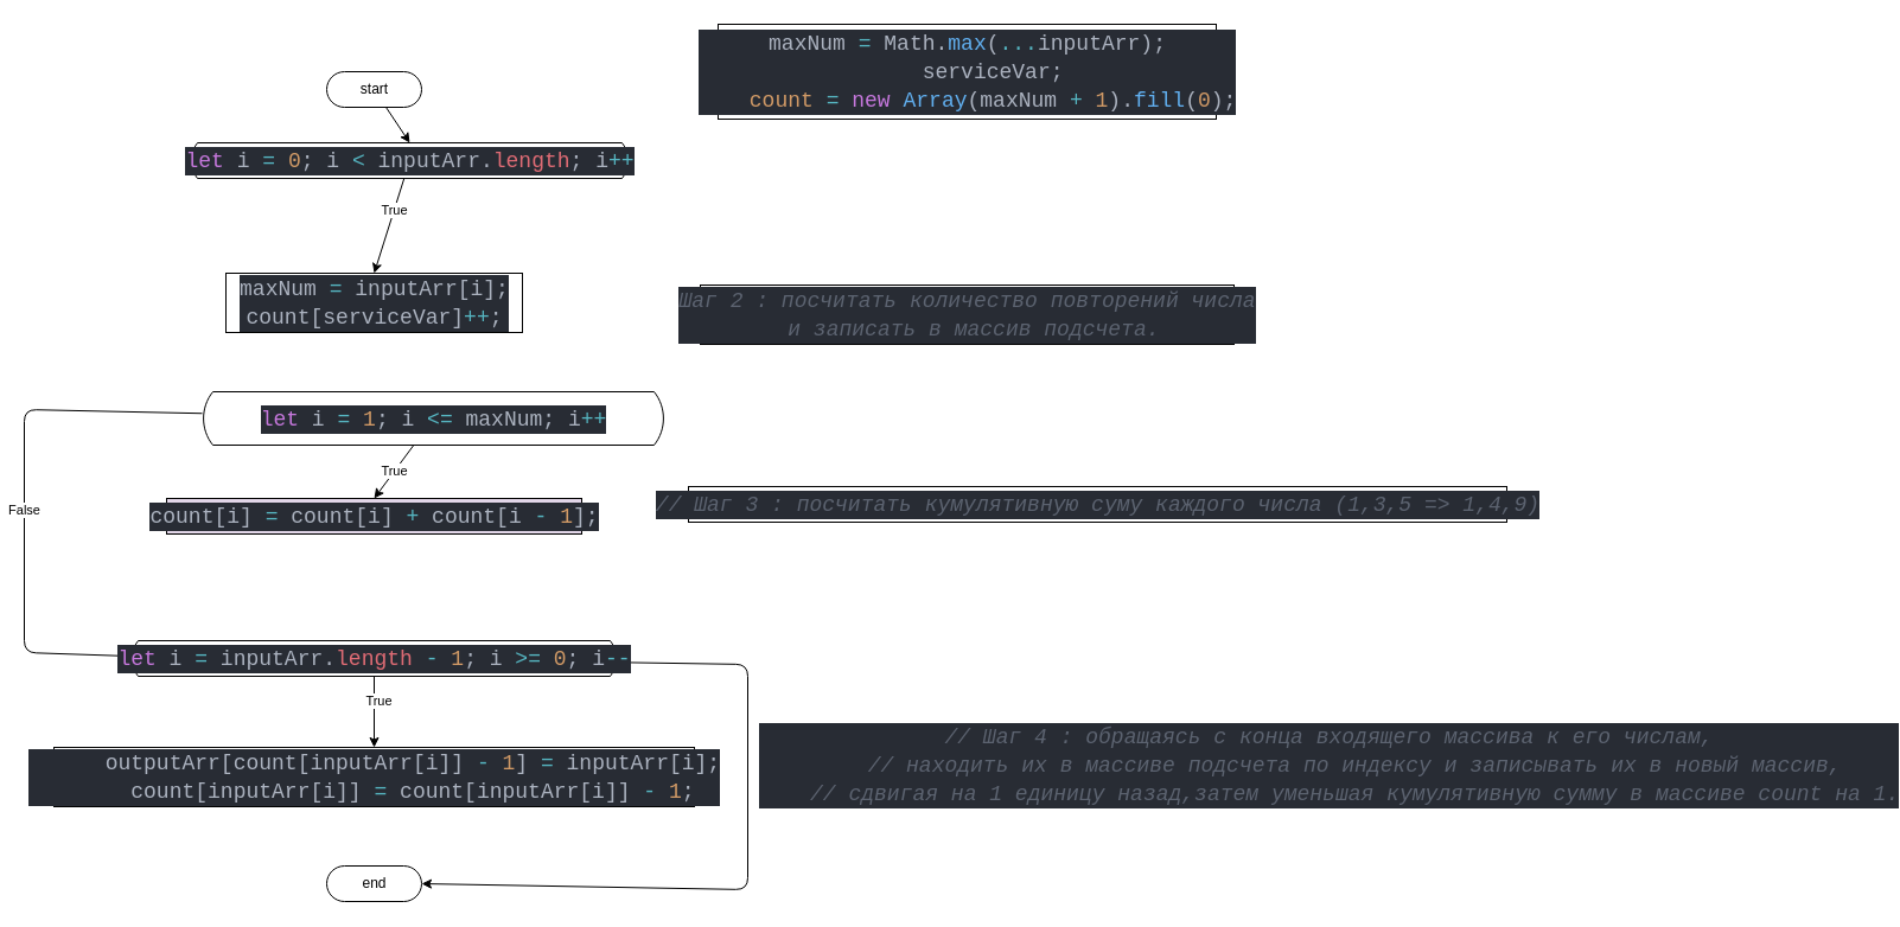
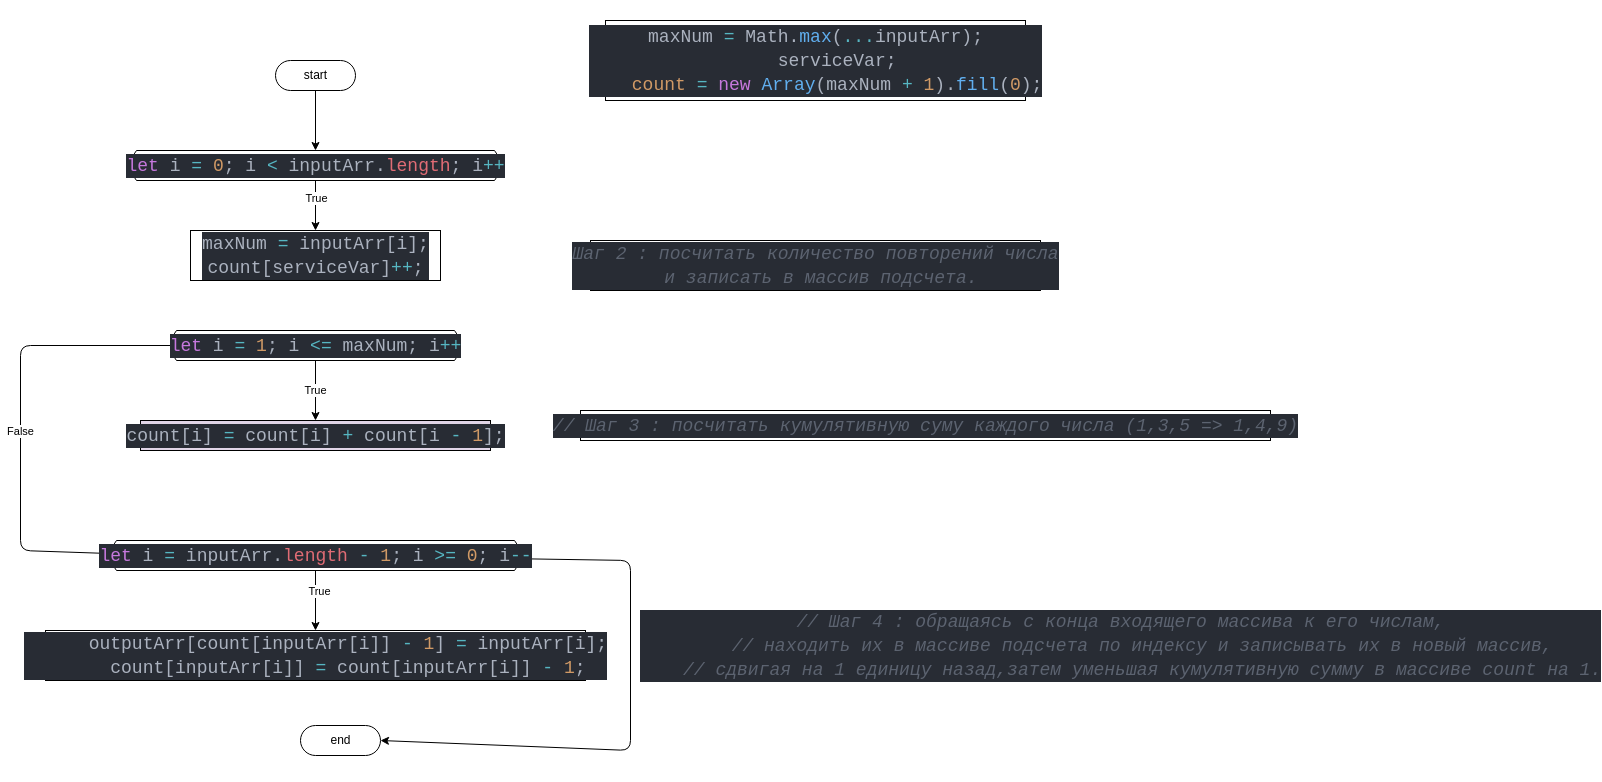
  <mxCell id="0" />
  <mxCell id="1" parent="0" />
  <mxCell id="2" style="edgeStyle=none;html=1;entryX=0.5;entryY=0;entryDx=0;entryDy=0;entryPerimeter=0;" parent="1" source="3" target="10" edge="1"><mxGeometry relative="1" as="geometry" /></mxCell>
  <mxCell id="3" value="start" style="html=1;dashed=0;whitespace=wrap;shape=mxgraph.dfd.start" parent="1" vertex="1"><mxGeometry x="275" y="60" width="80" height="30" as="geometry" /></mxCell>
- <mxCell id="4" value="end" style="html=1;dashed=0;whitespace=wrap;shape=mxgraph.dfd.start" parent="1" vertex="1"><mxGeometry x="275" y="730" width="80" height="30" as="geometry" /></mxCell>
+ <mxCell id="4" value="end" style="html=1;dashed=0;whitespace=wrap;shape=mxgraph.dfd.start" parent="1" vertex="1"><mxGeometry x="300" y="725" width="80" height="30" as="geometry" /></mxCell>
  <mxCell id="5" value="&lt;div style=&quot;color: rgb(171, 178, 191); background-color: rgb(40, 44, 52); font-family: MontserratAlternates-Regular, Consolas, &amp;quot;Courier New&amp;quot;, monospace; font-size: 18px; line-height: 24px;&quot;&gt;&lt;div&gt;maxNum &lt;span style=&quot;color: #56b6c2;&quot;&gt;=&lt;/span&gt; Math.&lt;span style=&quot;color: #61afef;&quot;&gt;max&lt;/span&gt;(&lt;span style=&quot;color: #56b6c2;&quot;&gt;...&lt;/span&gt;inputArr);&lt;/div&gt;&lt;div&gt;&amp;nbsp; &amp;nbsp; serviceVar;&lt;/div&gt;&lt;div&gt;&amp;nbsp; &amp;nbsp; &lt;span style=&quot;color: #d19a66;&quot;&gt;count&lt;/span&gt; &lt;span style=&quot;color: #56b6c2;&quot;&gt;=&lt;/span&gt; &lt;span style=&quot;color: #c678dd;&quot;&gt;new&lt;/span&gt; &lt;span style=&quot;color: #61afef;&quot;&gt;Array&lt;/span&gt;(maxNum &lt;span style=&quot;color: #56b6c2;&quot;&gt;+&lt;/span&gt; &lt;span style=&quot;color: #d19a66;&quot;&gt;1&lt;/span&gt;).&lt;span style=&quot;color: #61afef;&quot;&gt;fill&lt;/span&gt;(&lt;span style=&quot;color: #d19a66;&quot;&gt;0&lt;/span&gt;);&lt;/div&gt;&lt;/div&gt;" style="html=1;dashed=0;whitespace=wrap;" parent="1" vertex="1"><mxGeometry x="605" y="20" width="420" height="80" as="geometry" /></mxCell>
  <mxCell id="6" value="&lt;div style=&quot;color: rgb(171, 178, 191); background-color: rgb(40, 44, 52); font-family: MontserratAlternates-Regular, Consolas, &amp;quot;Courier New&amp;quot;, monospace; font-size: 18px; line-height: 24px;&quot;&gt;&lt;span style=&quot;color: #5c6370;font-style: italic;&quot;&gt;// Шаг 3 : посчитать кумулятивную суму каждого числа (1,3,5 =&amp;gt; 1,4,9)&lt;/span&gt;&lt;/div&gt;" style="html=1;dashed=0;whitespace=wrap;" parent="1" vertex="1"><mxGeometry x="580" y="410" width="690" height="30" as="geometry" /></mxCell>
  <mxCell id="7" value="&lt;div style=&quot;color: rgb(171, 178, 191); background-color: rgb(40, 44, 52); font-family: MontserratAlternates-Regular, Consolas, &amp;quot;Courier New&amp;quot;, monospace; font-size: 18px; line-height: 24px;&quot;&gt;&lt;div&gt;maxNum &lt;span style=&quot;color: #56b6c2;&quot;&gt;=&lt;/span&gt; inputArr[i];&lt;/div&gt;&lt;div&gt;count[serviceVar]&lt;span style=&quot;color: rgb(86, 182, 194);&quot;&gt;++&lt;/span&gt;;&lt;/div&gt;&lt;/div&gt;" style="html=1;dashed=0;whitespace=wrap;" parent="1" vertex="1"><mxGeometry x="190" y="230" width="250" height="50" as="geometry" /></mxCell>
  <mxCell id="8" style="edgeStyle=none;html=1;entryX=0.5;entryY=0;entryDx=0;entryDy=0;" parent="1" source="10" target="7" edge="1"><mxGeometry relative="1" as="geometry" /></mxCell>
  <mxCell id="9" value="True" style="edgeLabel;html=1;align=center;verticalAlign=middle;resizable=0;points=[];" parent="8" vertex="1" connectable="0"><mxGeometry x="-0.333" relative="1" as="geometry"><mxPoint as="offset" /></mxGeometry></mxCell>
- <mxCell id="10" value="&lt;div style=&quot;color: rgb(171, 178, 191); background-color: rgb(40, 44, 52); font-family: MontserratAlternates-Regular, Consolas, &amp;quot;Courier New&amp;quot;, monospace; font-size: 18px; line-height: 24px;&quot;&gt;&lt;span style=&quot;color: #c678dd;&quot;&gt;let&lt;/span&gt; i &lt;span style=&quot;color: #56b6c2;&quot;&gt;=&lt;/span&gt; &lt;span style=&quot;color: #d19a66;&quot;&gt;0&lt;/span&gt;; i &lt;span style=&quot;color: #56b6c2;&quot;&gt;&amp;lt;&lt;/span&gt; inputArr.&lt;span style=&quot;color: #e06c75;&quot;&gt;length&lt;/span&gt;; i&lt;span style=&quot;color: #56b6c2;&quot;&gt;++&lt;/span&gt;&lt;/div&gt;" style="html=1;dashed=0;whitespace=wrap;shape=mxgraph.dfd.loop" parent="1" vertex="1"><mxGeometry x="160" y="120" width="370" height="30" as="geometry" /></mxCell>
+ <mxCell id="10" value="&lt;div style=&quot;color: rgb(171, 178, 191); background-color: rgb(40, 44, 52); font-family: MontserratAlternates-Regular, Consolas, &amp;quot;Courier New&amp;quot;, monospace; font-size: 18px; line-height: 24px;&quot;&gt;&lt;span style=&quot;color: #c678dd;&quot;&gt;let&lt;/span&gt; i &lt;span style=&quot;color: #56b6c2;&quot;&gt;=&lt;/span&gt; &lt;span style=&quot;color: #d19a66;&quot;&gt;0&lt;/span&gt;; i &lt;span style=&quot;color: #56b6c2;&quot;&gt;&amp;lt;&lt;/span&gt; inputArr.&lt;span style=&quot;color: #e06c75;&quot;&gt;length&lt;/span&gt;; i&lt;span style=&quot;color: #56b6c2;&quot;&gt;++&lt;/span&gt;&lt;/div&gt;" style="html=1;dashed=0;whitespace=wrap;shape=mxgraph.dfd.loop" parent="1" vertex="1"><mxGeometry x="130" y="150" width="370" height="30" as="geometry" /></mxCell>
  <mxCell id="11" value="True" style="edgeStyle=none;html=1;entryX=0.5;entryY=0;entryDx=0;entryDy=0;" parent="1" source="14" target="19" edge="1"><mxGeometry relative="1" as="geometry" /></mxCell>
  <mxCell id="12" style="edgeStyle=none;html=1;entryX=-0.005;entryY=0.433;entryDx=0;entryDy=0;entryPerimeter=0;endArrow=open;" parent="1" source="14" target="18" edge="1"><mxGeometry relative="1" as="geometry"><mxPoint x="20" y="620" as="targetPoint" /><Array as="points"><mxPoint x="20" y="345" /><mxPoint x="20" y="550" /></Array></mxGeometry></mxCell>
  <mxCell id="13" value="False" style="edgeLabel;html=1;align=center;verticalAlign=middle;resizable=0;points=[];" parent="12" vertex="1" connectable="0"><mxGeometry x="0.061" y="-1" relative="1" as="geometry"><mxPoint as="offset" /></mxGeometry></mxCell>
- <mxCell id="14" value="&lt;div style=&quot;color: rgb(171, 178, 191); background-color: rgb(40, 44, 52); font-family: MontserratAlternates-Regular, Consolas, &amp;quot;Courier New&amp;quot;, monospace; font-size: 18px; line-height: 24px;&quot;&gt;&lt;span style=&quot;color: #c678dd;&quot;&gt;let&lt;/span&gt; i &lt;span style=&quot;color: #56b6c2;&quot;&gt;=&lt;/span&gt; &lt;span style=&quot;color: #d19a66;&quot;&gt;1&lt;/span&gt;; i &lt;span style=&quot;color: #56b6c2;&quot;&gt;&amp;lt;=&lt;/span&gt; maxNum; i&lt;span style=&quot;color: #56b6c2;&quot;&gt;++&lt;/span&gt;&lt;/div&gt;" style="html=1;dashed=0;whitespace=wrap;shape=mxgraph.dfd.loop" parent="1" vertex="1"><mxGeometry x="170" y="330" width="390" height="45" as="geometry" /></mxCell>
+ <mxCell id="14" value="&lt;div style=&quot;color: rgb(171, 178, 191); background-color: rgb(40, 44, 52); font-family: MontserratAlternates-Regular, Consolas, &amp;quot;Courier New&amp;quot;, monospace; font-size: 18px; line-height: 24px;&quot;&gt;&lt;span style=&quot;color: #c678dd;&quot;&gt;let&lt;/span&gt; i &lt;span style=&quot;color: #56b6c2;&quot;&gt;=&lt;/span&gt; &lt;span style=&quot;color: #d19a66;&quot;&gt;1&lt;/span&gt;; i &lt;span style=&quot;color: #56b6c2;&quot;&gt;&amp;lt;=&lt;/span&gt; maxNum; i&lt;span style=&quot;color: #56b6c2;&quot;&gt;++&lt;/span&gt;&lt;/div&gt;" style="html=1;dashed=0;whitespace=wrap;shape=mxgraph.dfd.loop" parent="1" vertex="1"><mxGeometry x="170" y="330" width="290" height="30" as="geometry" /></mxCell>
  <mxCell id="15" style="edgeStyle=none;html=1;" parent="1" source="18" target="22" edge="1"><mxGeometry relative="1" as="geometry" /></mxCell>
  <mxCell id="16" value="True" style="edgeLabel;html=1;align=center;verticalAlign=middle;resizable=0;points=[];" parent="15" vertex="1" connectable="0"><mxGeometry x="0.483" y="1" relative="1" as="geometry"><mxPoint x="2" y="-24" as="offset" /></mxGeometry></mxCell>
  <mxCell id="17" style="edgeStyle=none;html=1;entryX=1;entryY=0.5;entryDx=0;entryDy=0;entryPerimeter=0;" parent="1" source="18" target="4" edge="1"><mxGeometry relative="1" as="geometry"><mxPoint x="630" y="800" as="targetPoint" /><Array as="points"><mxPoint x="630" y="560" /><mxPoint x="630" y="750" /></Array></mxGeometry></mxCell>
  <mxCell id="18" value="&lt;div style=&quot;color: rgb(171, 178, 191); background-color: rgb(40, 44, 52); font-family: MontserratAlternates-Regular, Consolas, &amp;quot;Courier New&amp;quot;, monospace; font-size: 18px; line-height: 24px;&quot;&gt;&lt;span style=&quot;color: #c678dd;&quot;&gt;let&lt;/span&gt; i &lt;span style=&quot;color: #56b6c2;&quot;&gt;=&lt;/span&gt; inputArr.&lt;span style=&quot;color: #e06c75;&quot;&gt;length&lt;/span&gt; &lt;span style=&quot;color: #56b6c2;&quot;&gt;-&lt;/span&gt; &lt;span style=&quot;color: #d19a66;&quot;&gt;1&lt;/span&gt;; i &lt;span style=&quot;color: #56b6c2;&quot;&gt;&amp;gt;=&lt;/span&gt; &lt;span style=&quot;color: #d19a66;&quot;&gt;0&lt;/span&gt;; i&lt;span style=&quot;color: #56b6c2;&quot;&gt;--&lt;/span&gt;&lt;/div&gt;" style="html=1;dashed=0;whitespace=wrap;shape=mxgraph.dfd.loop" parent="1" vertex="1"><mxGeometry x="110" y="540" width="410" height="30" as="geometry" /></mxCell>
  <mxCell id="19" value="&lt;div style=&quot;color: rgb(171, 178, 191); background-color: rgb(40, 44, 52); font-family: MontserratAlternates-Regular, Consolas, &amp;quot;Courier New&amp;quot;, monospace; font-size: 18px; line-height: 24px;&quot;&gt;count[i] &lt;span style=&quot;color: #56b6c2;&quot;&gt;=&lt;/span&gt; count[i] &lt;span style=&quot;color: #56b6c2;&quot;&gt;+&lt;/span&gt; count[i &lt;span style=&quot;color: #56b6c2;&quot;&gt;-&lt;/span&gt; &lt;span style=&quot;color: #d19a66;&quot;&gt;1&lt;/span&gt;];&lt;/div&gt;" style="html=1;dashed=0;whitespace=wrap;fillColor=#e1d5e7;" parent="1" vertex="1"><mxGeometry x="140" y="420" width="350" height="30" as="geometry" /></mxCell>
  <mxCell id="20" value="&lt;div style=&quot;color: rgb(171, 178, 191); background-color: rgb(40, 44, 52); font-family: MontserratAlternates-Regular, Consolas, &amp;quot;Courier New&amp;quot;, monospace; font-size: 18px; line-height: 24px;&quot;&gt;&lt;div&gt;&lt;span style=&quot;color: #5c6370;font-style: italic;&quot;&gt;// Шаг 4 : обращаясь с конца входящего массива к его числам,&lt;/span&gt;&lt;/div&gt;&lt;div&gt;&amp;nbsp; &amp;nbsp; &lt;span style=&quot;color: #5c6370;font-style: italic;&quot;&gt;// находить их в массиве подсчета по индексу и записывать их в новый массив,&lt;/span&gt;&lt;/div&gt;&lt;div&gt;&amp;nbsp; &amp;nbsp; &lt;span style=&quot;color: #5c6370;font-style: italic;&quot;&gt;// сдвигая на 1 единицу назад,затем уменьшая кумулятивную сумму в массиве count на 1.&lt;/span&gt;&lt;/div&gt;&lt;/div&gt;" style="html=1;dashed=0;whitespace=wrap;" parent="1" vertex="1"><mxGeometry x="680" y="610" width="880" height="70" as="geometry" /></mxCell>
  <mxCell id="21" value="&lt;div style=&quot;color: rgb(171, 178, 191); background-color: rgb(40, 44, 52); font-family: MontserratAlternates-Regular, Consolas, &amp;quot;Courier New&amp;quot;, monospace; font-size: 18px; line-height: 24px;&quot;&gt;&lt;span style=&quot;color: #5c6370;font-style: italic;&quot;&gt;Шаг 2 : посчитать количество повторений числа&lt;/span&gt;&lt;/div&gt;&lt;div style=&quot;color: rgb(171, 178, 191); background-color: rgb(40, 44, 52); font-family: MontserratAlternates-Regular, Consolas, &amp;quot;Courier New&amp;quot;, monospace; font-size: 18px; line-height: 24px;&quot;&gt;&lt;span style=&quot;color: #5c6370;font-style: italic;&quot;&gt;&amp;nbsp;и записать в массив подсчета.&lt;/span&gt;&lt;/div&gt;" style="html=1;dashed=0;whitespace=wrap;" parent="1" vertex="1"><mxGeometry x="590" y="240" width="450" height="50" as="geometry" /></mxCell>
  <mxCell id="22" value="&lt;div style=&quot;color: rgb(171, 178, 191); background-color: rgb(40, 44, 52); font-family: MontserratAlternates-Regular, Consolas, &amp;quot;Courier New&amp;quot;, monospace; font-size: 18px; line-height: 24px;&quot;&gt;&lt;div&gt;&amp;nbsp; &amp;nbsp; &amp;nbsp; outputArr[count[inputArr[i]] &lt;span style=&quot;color: #56b6c2;&quot;&gt;-&lt;/span&gt; &lt;span style=&quot;color: #d19a66;&quot;&gt;1&lt;/span&gt;] &lt;span style=&quot;color: #56b6c2;&quot;&gt;=&lt;/span&gt; inputArr[i];&lt;/div&gt;&lt;div&gt;&amp;nbsp; &amp;nbsp; &amp;nbsp; count[inputArr[i]] &lt;span style=&quot;color: #56b6c2;&quot;&gt;=&lt;/span&gt; count[inputArr[i]] &lt;span style=&quot;color: #56b6c2;&quot;&gt;-&lt;/span&gt; &lt;span style=&quot;color: #d19a66;&quot;&gt;1&lt;/span&gt;;&lt;/div&gt;&lt;/div&gt;" style="html=1;dashed=0;whitespace=wrap;" parent="1" vertex="1"><mxGeometry x="45" y="630" width="540" height="50" as="geometry" /></mxCell>
